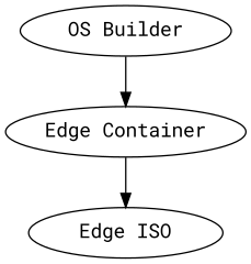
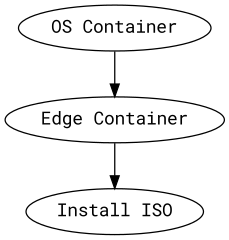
  digraph {
    fontname="Roboto Mono"
    rankdir=TB
    node [fontname="Roboto Mono"]
    edge [fontname="Roboto Mono"]
-   n1 [label="OS Builder"]
+   n1 [label="OS Container"]
    n2 [label="Edge Container"]
-   n3 [label="Edge ISO"]
+   n3 [label="Install ISO"]
    n1 -> n2
    n2 -> n3
  }
